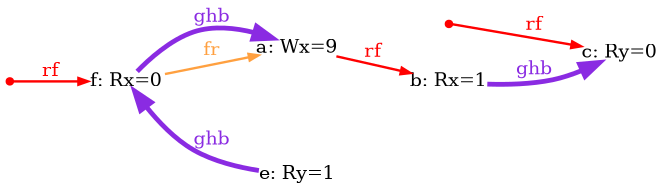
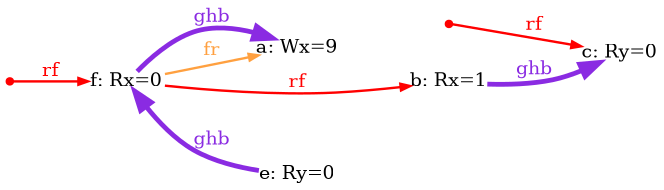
  digraph {
    fontname=Arial
    rankdir=LR
    node [fixedsize=true fontsize=12 shape=none]
    edge [arrowsize=0.600000 color=red fontcolor=red fontsize=12 penwidth=1.500000]
    n1 [height=0.166667 label="a: Wx=9" width=0.666667]
    n2 [height=0.166667 label="b: Rx=1" width=0.666667]
    n3 [height=0.166667 label="c: Ry=0" width=0.666667]
-   n4 [height=0.166667 label="e: Ry=1" width=0.666667]
+   n4 [height=0.166667 label="e: Ry=0" width=0.666667]
    n5 [height=0.166667 label="f: Rx=0" width=0.666667]
    initeiid2 [color=red height=0.06 shape=point width=0.06 fixedsize="" fontsize=""]
    initeiid5 [color=red height=0.06 shape=point width=0.06 fixedsize="" fontsize=""]
-   n1 -> n2 [label=rf]
+   n5 -> n2 [label=rf]
    n2 -> n3 [arrowsize=1.2 color=blueviolet fontcolor=blueviolet label=ghb penwidth=3.0]
    n5 -> n1 [arrowsize=1.2 color=blueviolet fontcolor=blueviolet label=ghb penwidth=3.0]
    n5 -> n1 [color="#ffa040" fontcolor="#ffa040" label=fr]
    n5 -> n4 [arrowsize=1.2 color=blueviolet dir=back fontcolor=blueviolet label=ghb penwidth=3.0]
    initeiid2 -> n3 [label=rf]
    initeiid5 -> n5 [label=rf]
  }
